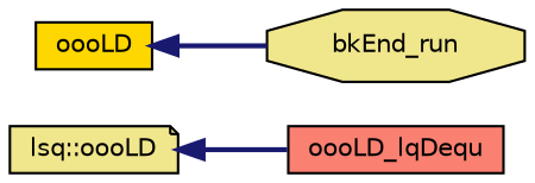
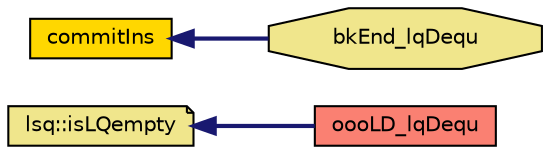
  digraph {
    rankdir=LR
    node [color=black fillcolor=khaki fontname=Helvetica fontsize=10 shape=box style=filled]
    edge [color=midnightblue dir=back fontname=Helvetica fontsize=10 labelfontname=Helvetica labelfontsize=10 style=bold]
-   n1 [fontcolor=black height=0.2 label="lsq::oooLD" shape=note width=0.4]
+   n1 [fontcolor=black height=0.2 label="lsq::isLQempty" shape=note width=0.4]
    n2 [fillcolor=salmon height=0.2 label=oooLD_lqDequ width=0.4]
-   n3 [fillcolor=gold height=0.2 label=oooLD width=0.4]
-   n4 [height=0.2 label=bkEnd_run shape=octagon width=0.4]
+   n3 [fillcolor=gold height=0.2 label=commitIns width=0.4]
+   n4 [height=0.2 label=bkEnd_lqDequ shape=octagon width=0.4]
    n1 -> n2
    n3 -> n4
  }
